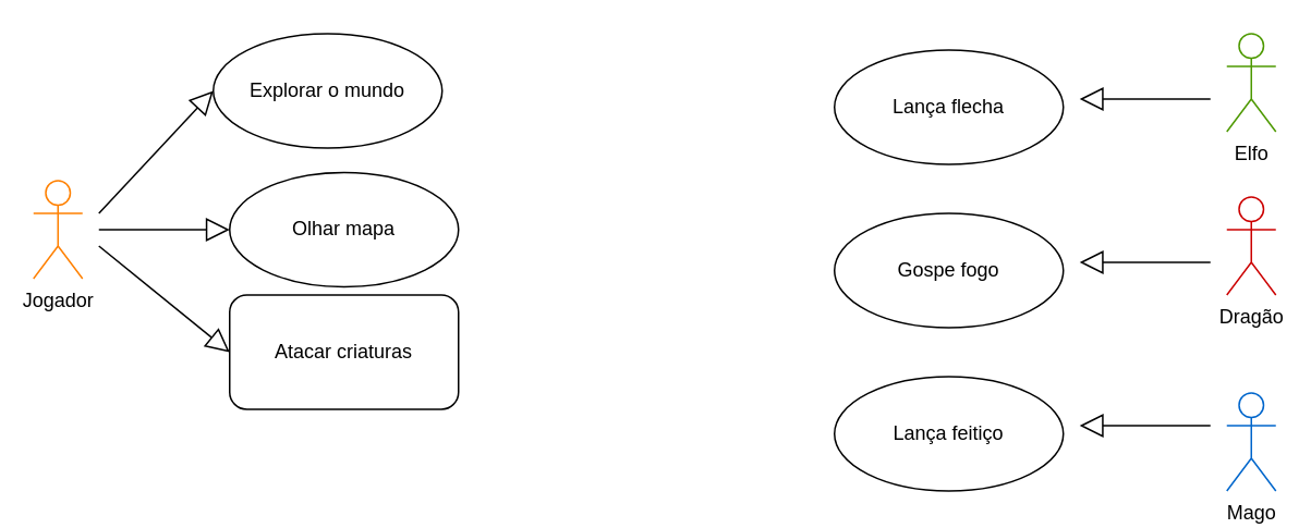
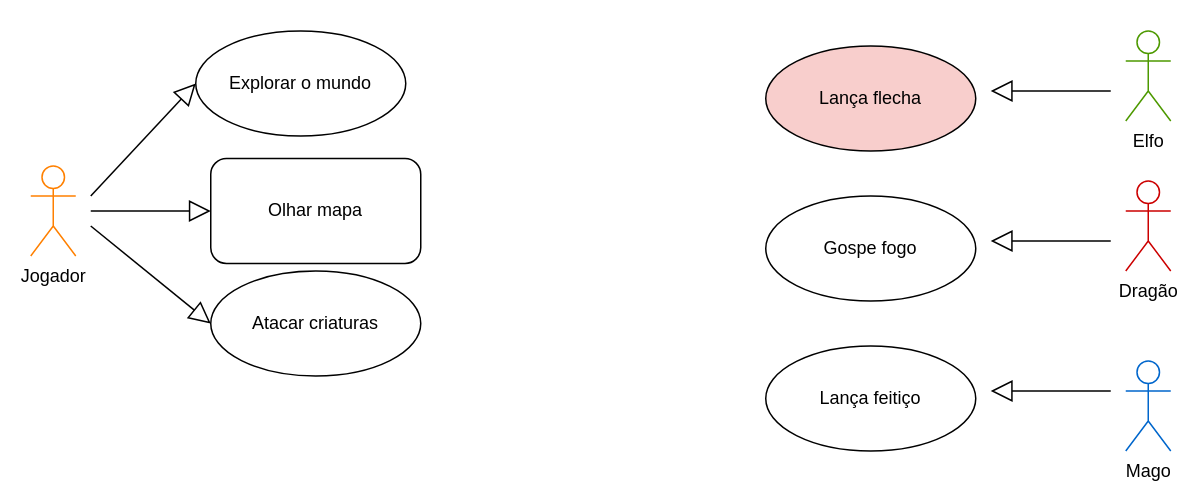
  <mxCell id="0" />
  <mxCell id="1" parent="0" />
  <mxCell id="2" value="Jogador" style="shape=umlActor;html=1;verticalLabelPosition=bottom;verticalAlign=top;align=center;strokeColor=#FF8000;" vertex="1" parent="1"><mxGeometry x="20" y="110" width="30" height="60" as="geometry" /></mxCell>
  <mxCell id="3" value="" style="edgeStyle=none;html=1;endArrow=block;endFill=0;endSize=12;verticalAlign=bottom;rounded=0;entryX=0;entryY=0.5;entryDx=0;entryDy=0;" edge="1" parent="1" target="4"><mxGeometry width="160" relative="1" as="geometry"><mxPoint x="60" y="140" as="sourcePoint" /><mxPoint x="140" y="60" as="targetPoint" /></mxGeometry></mxCell>
- <mxCell id="4" value="Olhar mapa" style="ellipse;whiteSpace=wrap;html=1;" vertex="1" parent="1"><mxGeometry x="140" y="105" width="140" height="70" as="geometry" /></mxCell>
- <mxCell id="5" value="Atacar criaturas" style="whiteSpace=wrap;html=1;rounded=1;" vertex="1" parent="1"><mxGeometry x="140" y="180" width="140" height="70" as="geometry" /></mxCell>
+ <mxCell id="4" value="Olhar mapa" style="whiteSpace=wrap;html=1;rounded=1;" vertex="1" parent="1"><mxGeometry x="140" y="105" width="140" height="70" as="geometry" /></mxCell>
+ <mxCell id="5" value="Atacar criaturas" style="ellipse;whiteSpace=wrap;html=1;" vertex="1" parent="1"><mxGeometry x="140" y="180" width="140" height="70" as="geometry" /></mxCell>
  <mxCell id="6" value="Explorar o mundo" style="ellipse;whiteSpace=wrap;html=1;" vertex="1" parent="1"><mxGeometry x="130" y="20" width="140" height="70" as="geometry" /></mxCell>
  <mxCell id="7" value="" style="edgeStyle=none;html=1;endArrow=block;endFill=0;endSize=12;verticalAlign=bottom;rounded=0;entryX=0;entryY=0.5;entryDx=0;entryDy=0;" edge="1" parent="1" target="5"><mxGeometry width="160" relative="1" as="geometry"><mxPoint x="60" y="150" as="sourcePoint" /><mxPoint x="470" y="140" as="targetPoint" /></mxGeometry></mxCell>
  <mxCell id="8" value="" style="edgeStyle=none;html=1;endArrow=block;endFill=0;endSize=12;verticalAlign=bottom;rounded=0;entryX=0;entryY=0.5;entryDx=0;entryDy=0;" edge="1" parent="1" target="6"><mxGeometry width="160" relative="1" as="geometry"><mxPoint x="60" y="130" as="sourcePoint" /><mxPoint x="470" y="140" as="targetPoint" /></mxGeometry></mxCell>
  <mxCell id="9" value="Mago" style="shape=umlActor;html=1;verticalLabelPosition=bottom;verticalAlign=top;align=center;strokeColor=#0066CC;" vertex="1" parent="1"><mxGeometry x="750" y="240" width="30" height="60" as="geometry" /></mxCell>
  <mxCell id="10" value="Dragão" style="shape=umlActor;html=1;verticalLabelPosition=bottom;verticalAlign=top;align=center;strokeColor=#CC0000;" vertex="1" parent="1"><mxGeometry x="750" y="120" width="30" height="60" as="geometry" /></mxCell>
  <mxCell id="11" value="" style="edgeStyle=none;html=1;endArrow=block;endFill=0;endSize=12;verticalAlign=bottom;rounded=0;" edge="1" parent="1"><mxGeometry width="160" relative="1" as="geometry"><mxPoint x="740" y="260" as="sourcePoint" /><mxPoint x="660" y="260" as="targetPoint" /></mxGeometry></mxCell>
  <mxCell id="12" value="" style="edgeStyle=none;html=1;endArrow=block;endFill=0;endSize=12;verticalAlign=bottom;rounded=0;" edge="1" parent="1"><mxGeometry width="160" relative="1" as="geometry"><mxPoint x="740" y="160" as="sourcePoint" /><mxPoint x="660" y="160" as="targetPoint" /></mxGeometry></mxCell>
  <mxCell id="13" value="Elfo" style="shape=umlActor;html=1;verticalLabelPosition=bottom;verticalAlign=top;align=center;strokeColor=#4D9900;" vertex="1" parent="1"><mxGeometry x="750" y="20" width="30" height="60" as="geometry" /></mxCell>
  <mxCell id="14" value="" style="edgeStyle=none;html=1;endArrow=block;endFill=0;endSize=12;verticalAlign=bottom;rounded=0;" edge="1" parent="1"><mxGeometry width="160" relative="1" as="geometry"><mxPoint x="740" y="60" as="sourcePoint" /><mxPoint x="660" y="60" as="targetPoint" /></mxGeometry></mxCell>
  <mxCell id="15" value="Lança feitiço" style="ellipse;whiteSpace=wrap;html=1;" vertex="1" parent="1"><mxGeometry x="510" y="230" width="140" height="70" as="geometry" /></mxCell>
  <mxCell id="16" value="Gospe fogo" style="ellipse;whiteSpace=wrap;html=1;" vertex="1" parent="1"><mxGeometry x="510" y="130" width="140" height="70" as="geometry" /></mxCell>
- <mxCell id="17" value="Lança flecha" style="ellipse;whiteSpace=wrap;html=1;" vertex="1" parent="1"><mxGeometry x="510" y="30" width="140" height="70" as="geometry" /></mxCell>
+ <mxCell id="17" value="Lança flecha" style="ellipse;whiteSpace=wrap;html=1;fillColor=#f8cecc;" vertex="1" parent="1"><mxGeometry x="510" y="30" width="140" height="70" as="geometry" /></mxCell>
